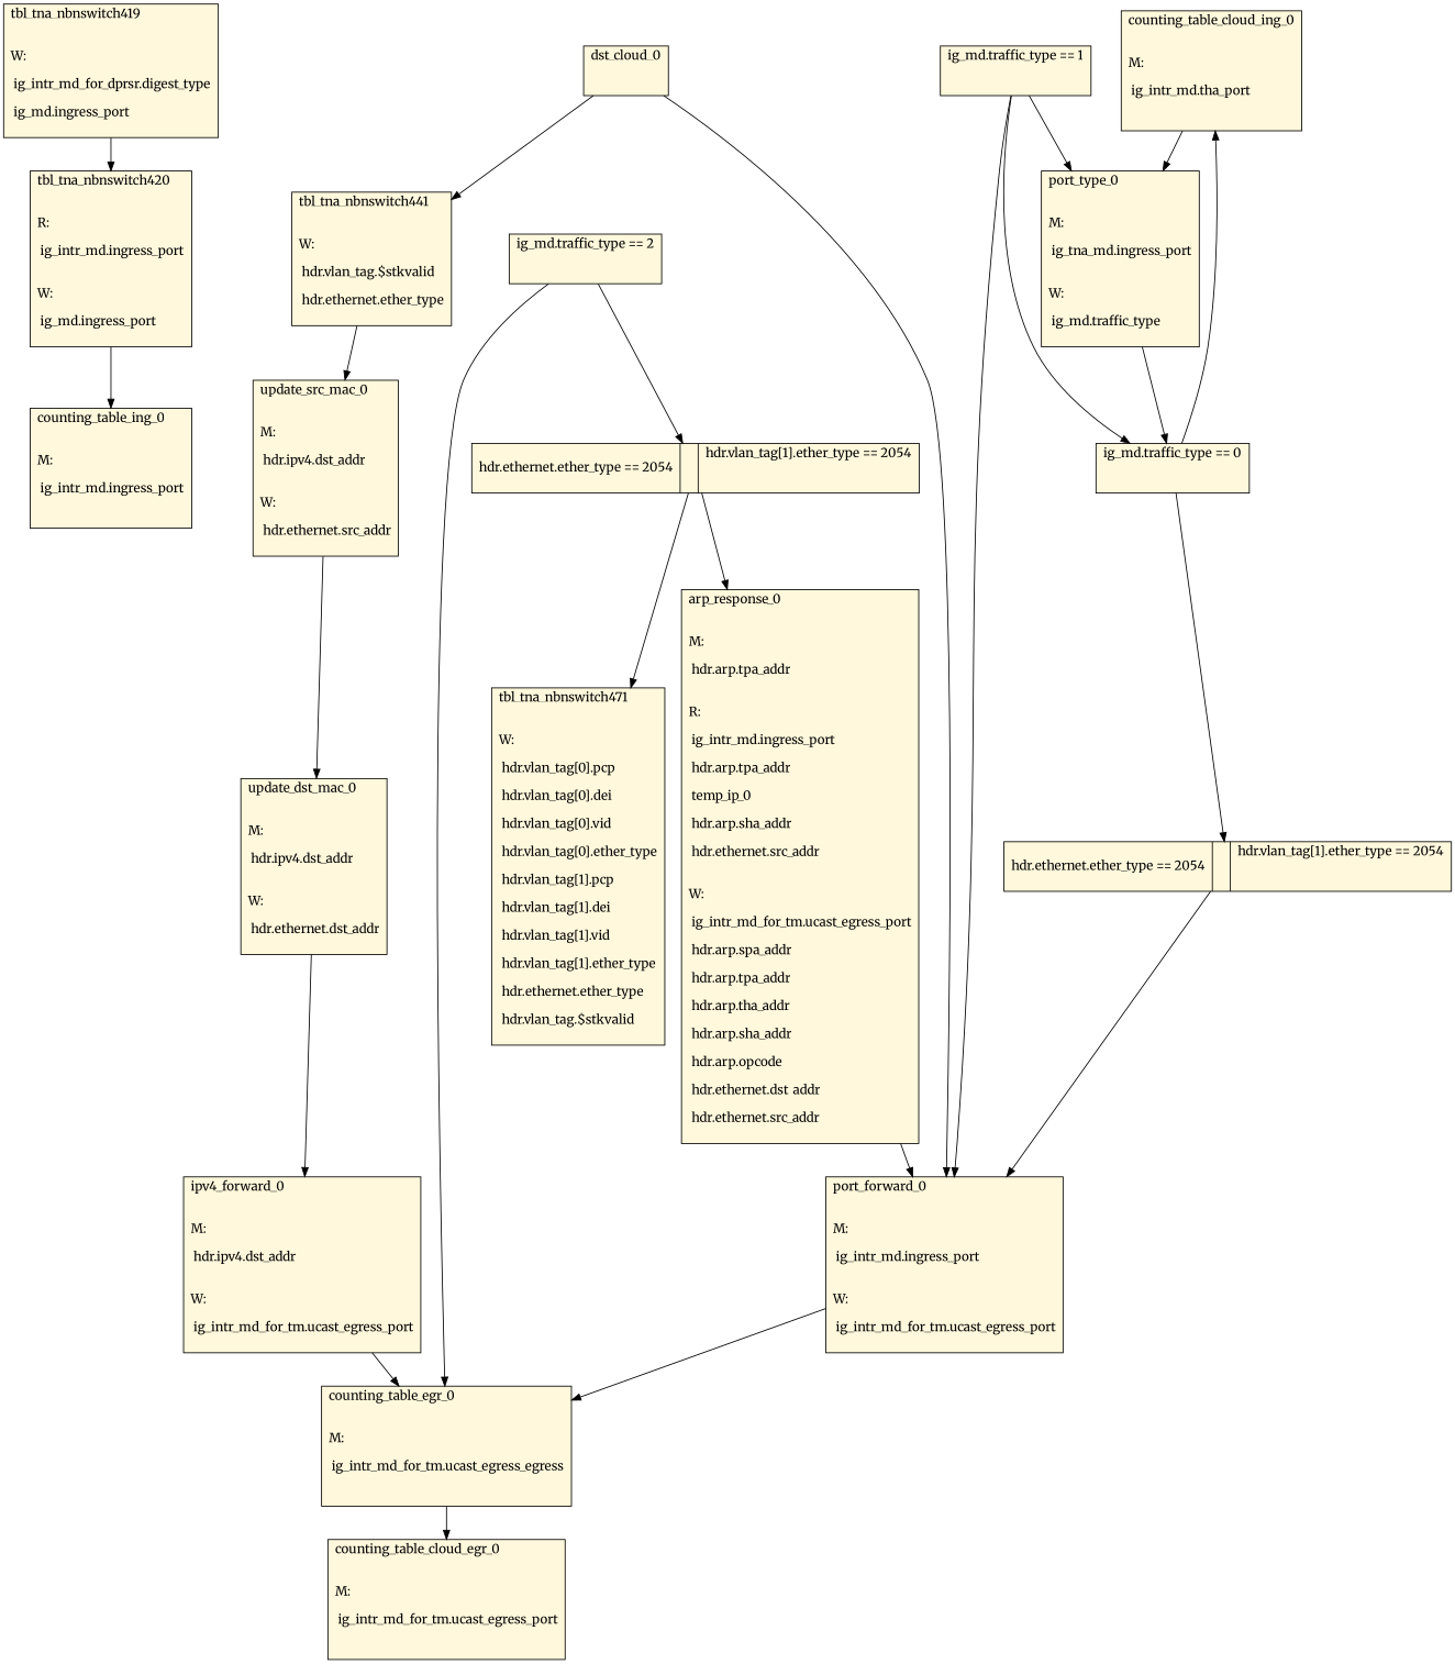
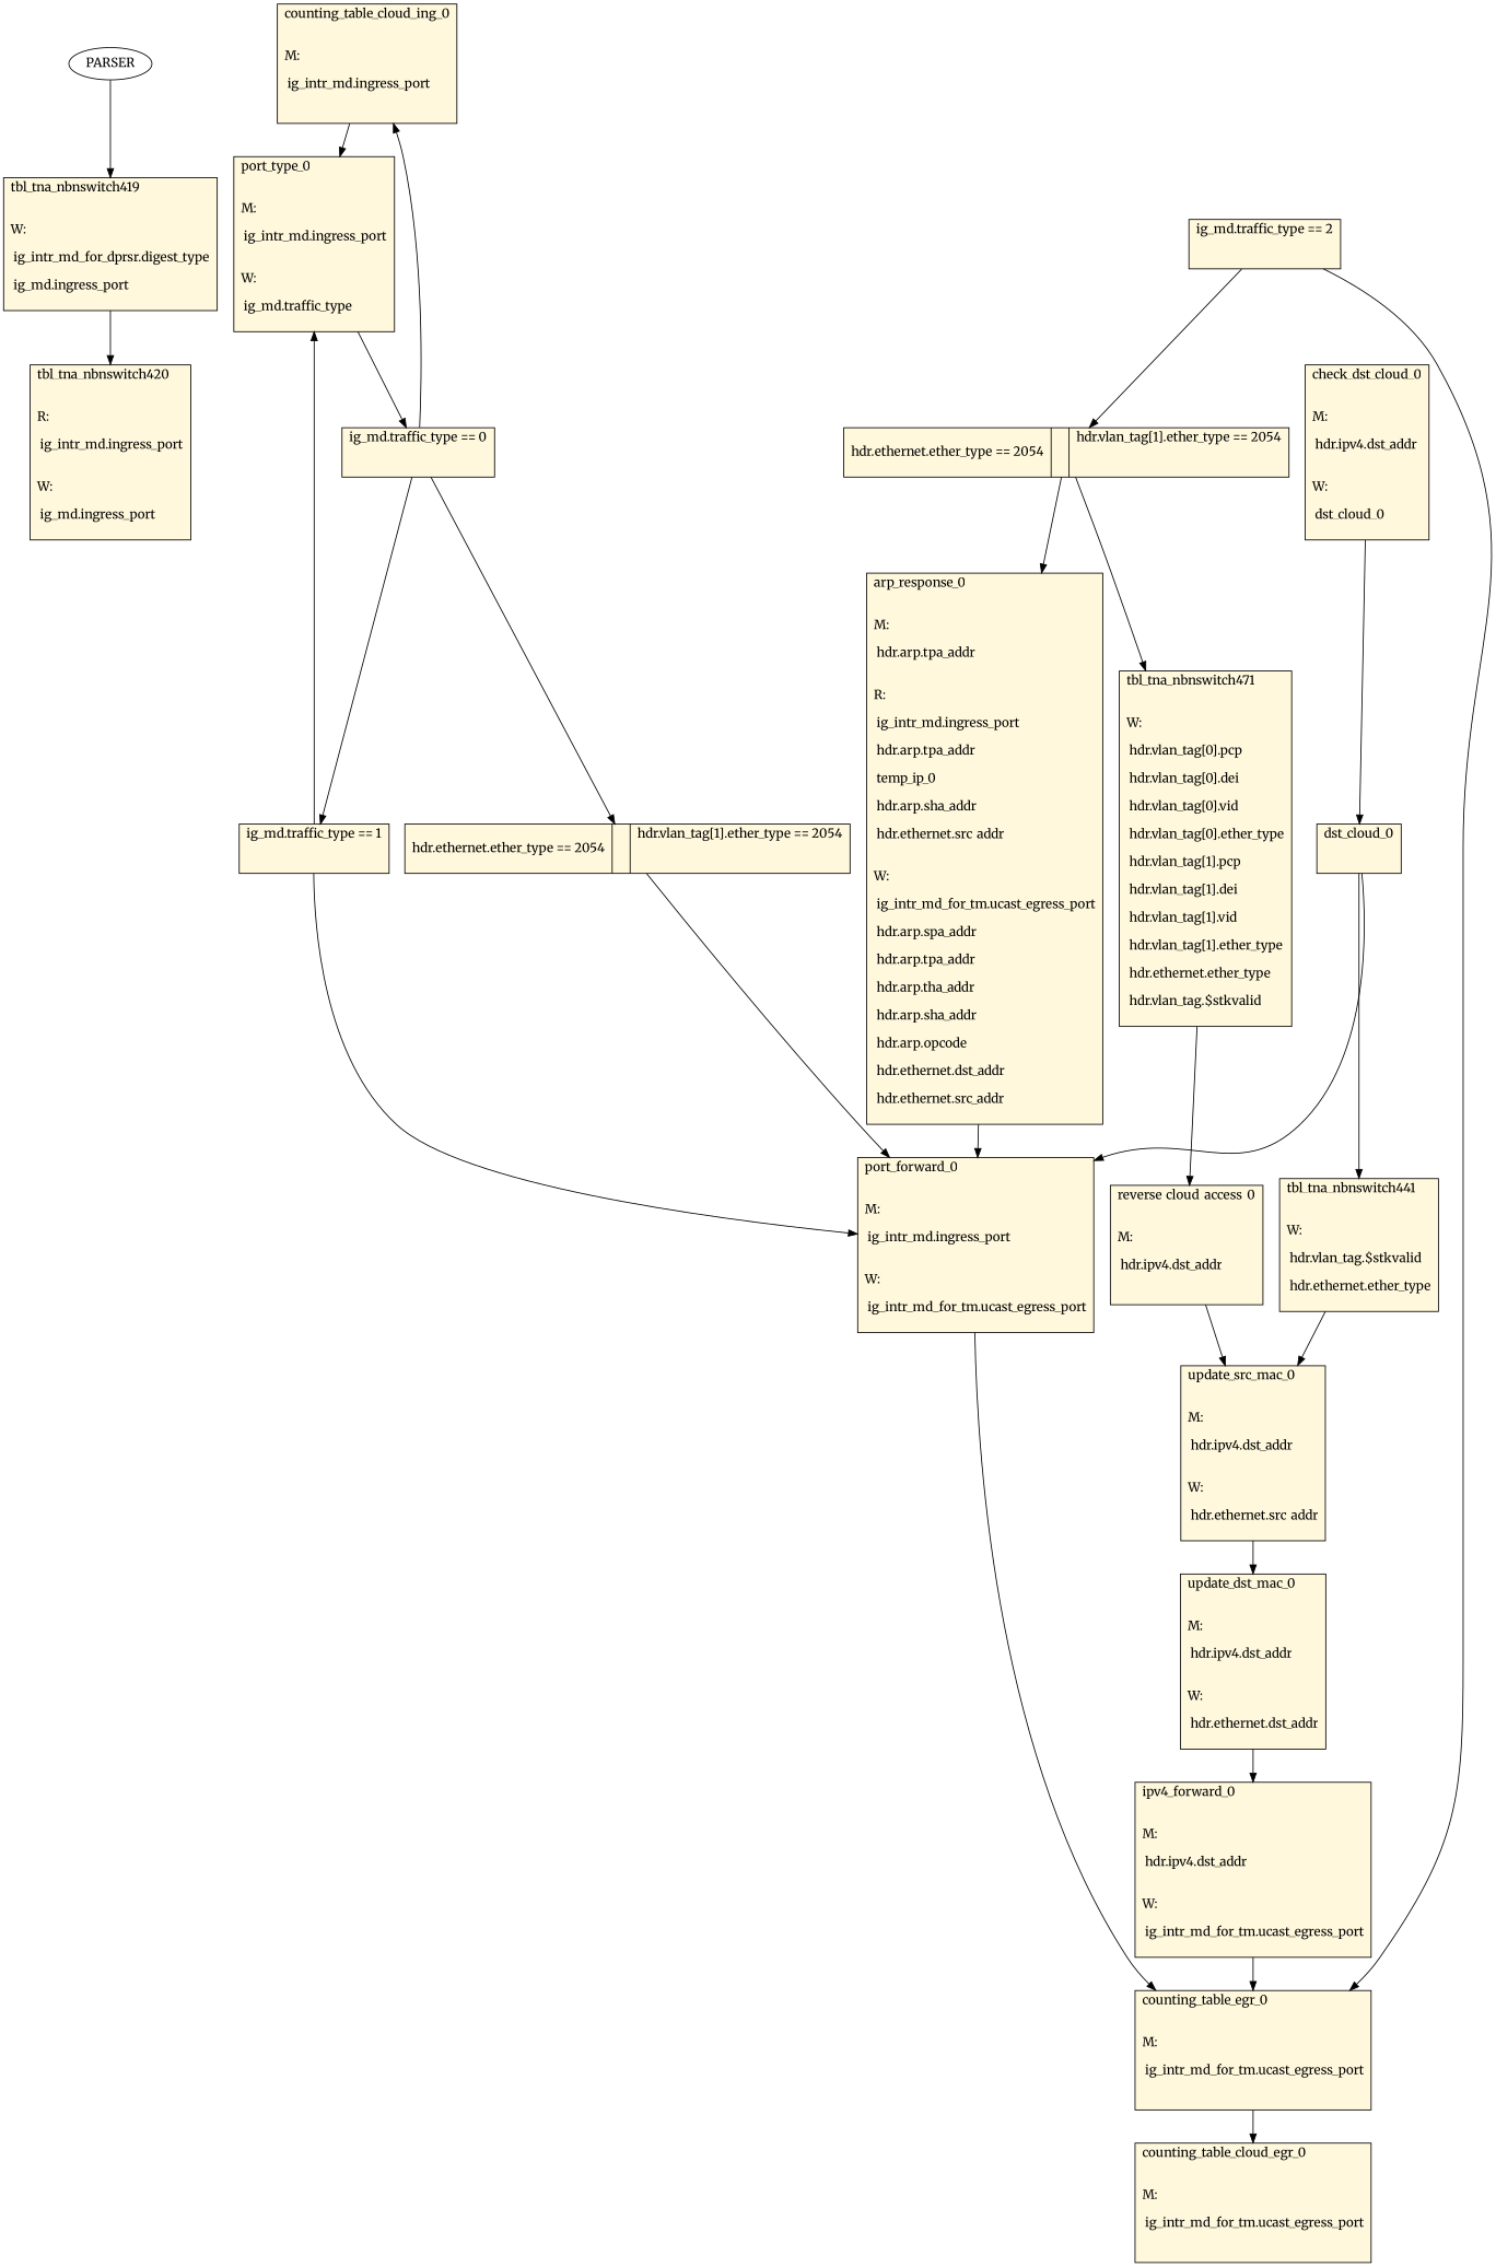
  digraph {
    fontname=Merriweather
    node [fillcolor=cornsilk fontname=Merriweather shape=record style=filled]
    edge [fontname=Merriweather]
    n1 [label="tbl_tna_nbnswitch419\l\l\nW:\l\n ig_intr_md_for_dprsr.digest_type\l\n ig_md.ingress_port\l\n "]
    n2 [label="tbl_tna_nbnswitch420\l\l\nR:\l\n ig_intr_md.ingress_port\l\n\lW:\l\n ig_md.ingress_port\l\n "]
-   n3 [label="counting_table_ing_0\l\l\nM:\l\n ig_intr_md.ingress_port\l\n\l "]
-   n4 [label="counting_table_cloud_ing_0\l\l\nM:\l\n ig_intr_md.tha_port\l\n\l "]
-   n5 [label="port_type_0\l\l\nM:\l\n ig_tna_md.ingress_port\l\n\lW:\l\n ig_md.traffic_type\l\n "]
+   n4 [label="counting_table_cloud_ing_0\l\l\nM:\l\n ig_intr_md.ingress_port\l\n\l "]
+   n5 [label="port_type_0\l\l\nM:\l\n ig_intr_md.ingress_port\l\n\lW:\l\n ig_md.traffic_type\l\n "]
    n6 [label="ig_md.traffic_type == 0\l\l\n "]
    n7 [label="hdr.ethernet.ether_type == 2054 || hdr.vlan_tag[1].ether_type == 2054\l\l\n "]
    n8 [label="ig_md.traffic_type == 1\l\l\n "]
    n9 [label="port_forward_0\l\l\nM:\l\n ig_intr_md.ingress_port\l\n\lW:\l\n ig_intr_md_for_tm.ucast_egress_port\l\n "]
-   n10 [label="counting_table_egr_0\l\l\nM:\l\n ig_intr_md_for_tm.ucast_egress_egress\l\n\l "]
+   n10 [label="counting_table_egr_0\l\l\nM:\l\n ig_intr_md_for_tm.ucast_egress_port\l\n\l "]
    n11 [label="ig_md.traffic_type == 2\l\l\n "]
    n12 [label="hdr.ethernet.ether_type == 2054 || hdr.vlan_tag[1].ether_type == 2054\l\l\n "]
    n13 [label="counting_table_cloud_egr_0\l\l\nM:\l\n ig_intr_md_for_tm.ucast_egress_port\l\n\l "]
+   n14 [label="check_dst_cloud_0\l\l\nM:\l\n hdr.ipv4.dst_addr\l\n\lW:\l\n dst_cloud_0\l\n "]
    n15 [label="dst_cloud_0\l\l\n "]
    n16 [label="tbl_tna_nbnswitch441\l\l\nW:\l\n hdr.vlan_tag.$stkvalid\l\n hdr.ethernet.ether_type\l\n "]
    n17 [label="update_src_mac_0\l\l\nM:\l\n hdr.ipv4.dst_addr\l\n\lW:\l\n hdr.ethernet.src_addr\l\n "]
    n18 [label="update_dst_mac_0\l\l\nM:\l\n hdr.ipv4.dst_addr\l\n\lW:\l\n hdr.ethernet.dst_addr\l\n "]
    n19 [label="ipv4_forward_0\l\l\nM:\l\n hdr.ipv4.dst_addr\l\n\lW:\l\n ig_intr_md_for_tm.ucast_egress_port\l\n "]
    n20 [label="arp_response_0\l\l\nM:\l\n hdr.arp.tpa_addr\l\n\lR:\l\n ig_intr_md.ingress_port\l\n hdr.arp.tpa_addr\l\n temp_ip_0\l\n hdr.arp.sha_addr\l\n hdr.ethernet.src_addr\l\n\lW:\l\n ig_intr_md_for_tm.ucast_egress_port\l\n hdr.arp.spa_addr\l\n hdr.arp.tpa_addr\l\n hdr.arp.tha_addr\l\n hdr.arp.sha_addr\l\n hdr.arp.opcode\l\n hdr.ethernet.dst_addr\l\n hdr.ethernet.src_addr\l\n "]
    n21 [label="tbl_tna_nbnswitch471\l\l\nW:\l\n hdr.vlan_tag[0].pcp\l\n hdr.vlan_tag[0].dei\l\n hdr.vlan_tag[0].vid\l\n hdr.vlan_tag[0].ether_type\l\n hdr.vlan_tag[1].pcp\l\n hdr.vlan_tag[1].dei\l\n hdr.vlan_tag[1].vid\l\n hdr.vlan_tag[1].ether_type\l\n hdr.ethernet.ether_type\l\n hdr.vlan_tag.$stkvalid\l\n "]
+   n22 [label="reverse_cloud_access_0\l\l\nM:\l\n hdr.ipv4.dst_addr\l\n\l "]
+   PARSER [fillcolor="" shape="" style=""]
    n1 -> n2
-   n2 -> n3
    n4 -> n5
    n5 -> n6
    n6 -> n4
    n6 -> n7
-   n8 -> n6
+   n6 -> n8
    n7 -> n9
    n8 -> n5
    n8 -> n9
    n9 -> n10
    n10 -> n13
    n11 -> n10
    n11 -> n12
    n12 -> n20
    n12 -> n21
+   n14 -> n15
    n15 -> n9
    n15 -> n16
    n16 -> n17
    n17 -> n18
    n18 -> n19
    n19 -> n10
    n20 -> n9
+   n21 -> n22
+   n22 -> n17
+   PARSER -> n1
  }
